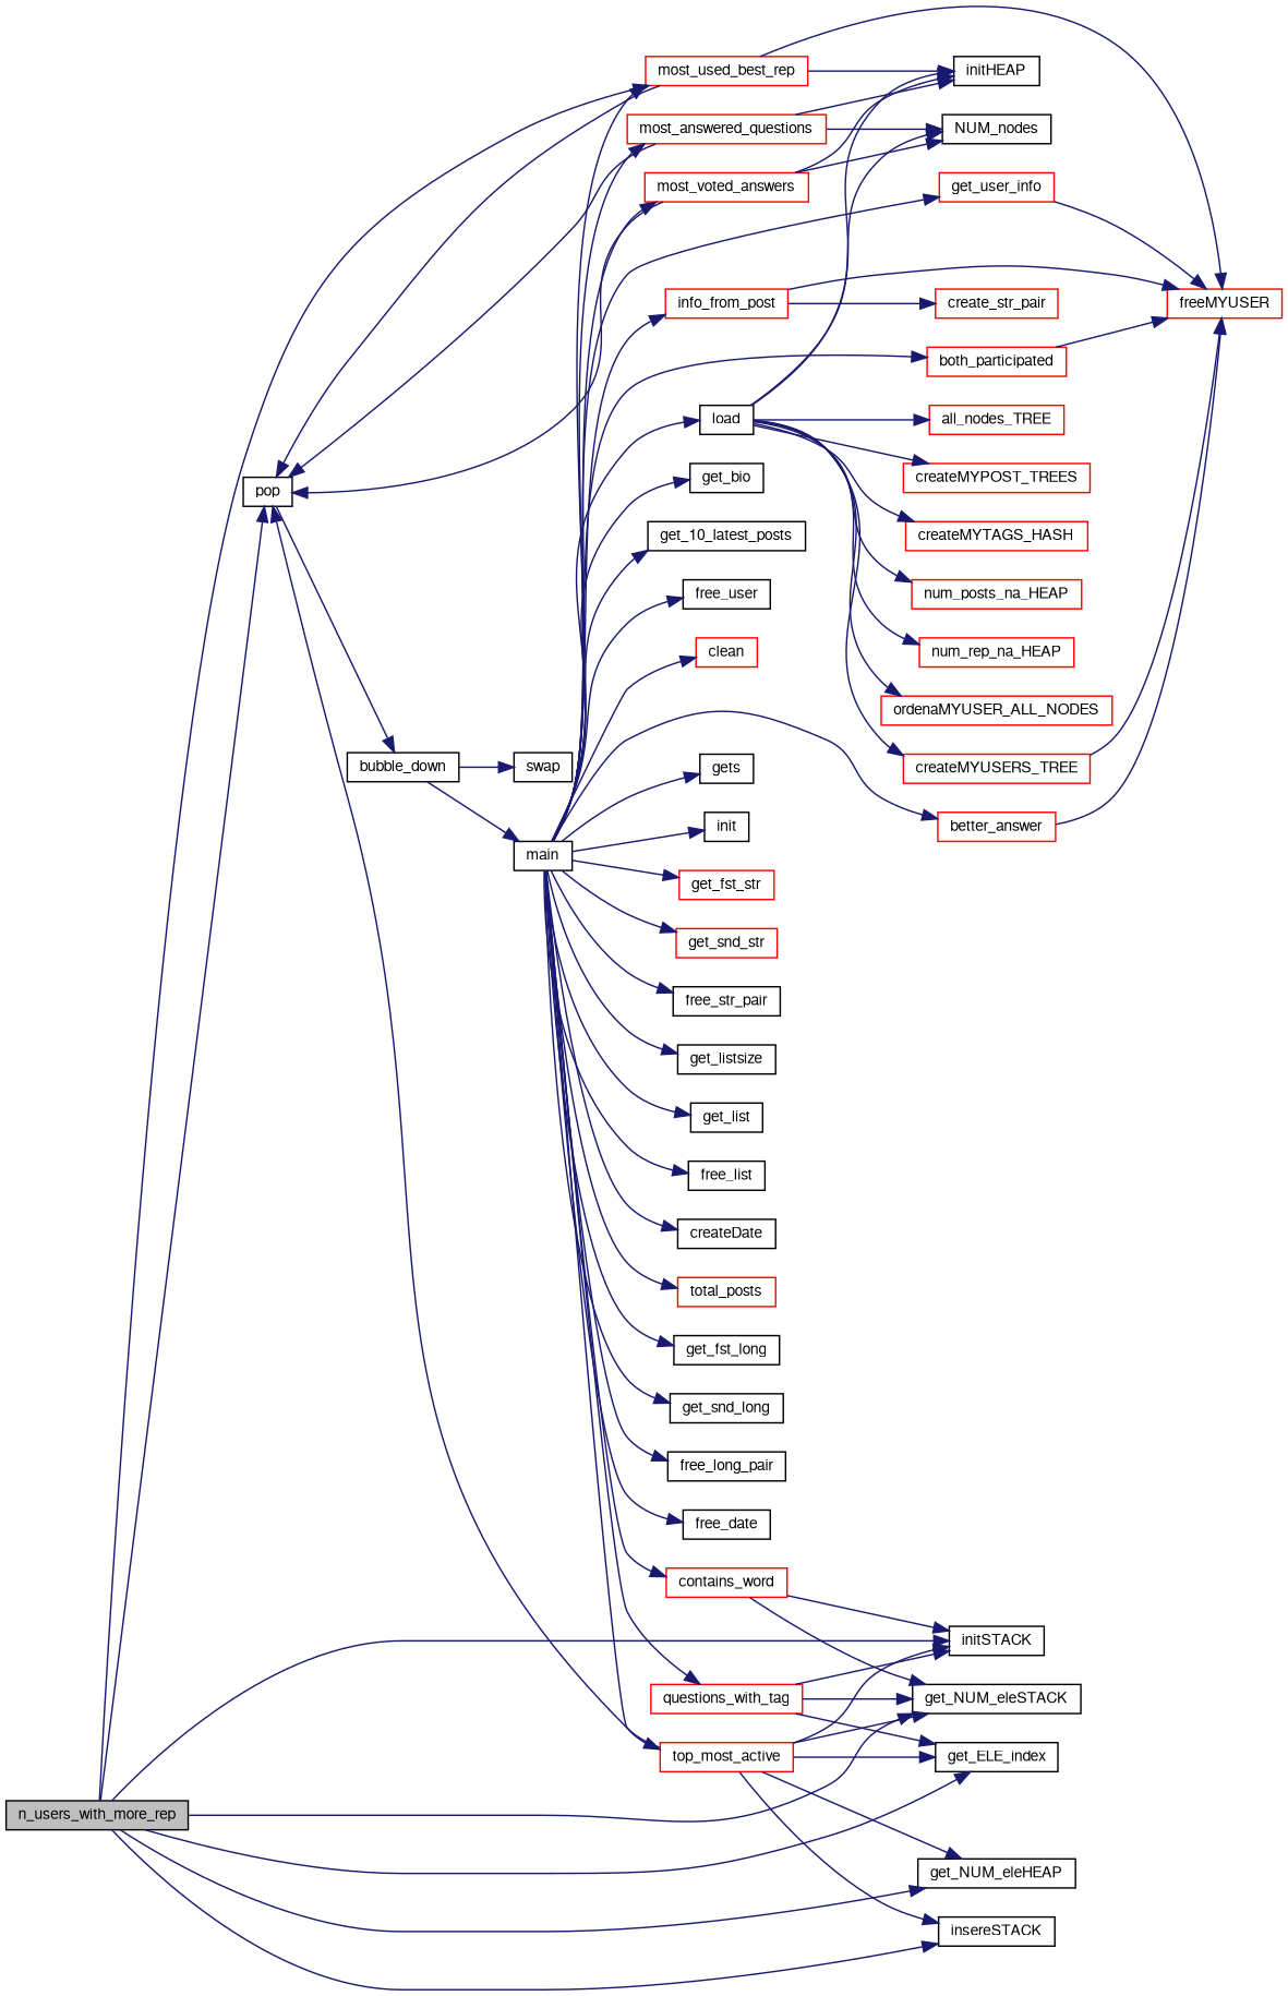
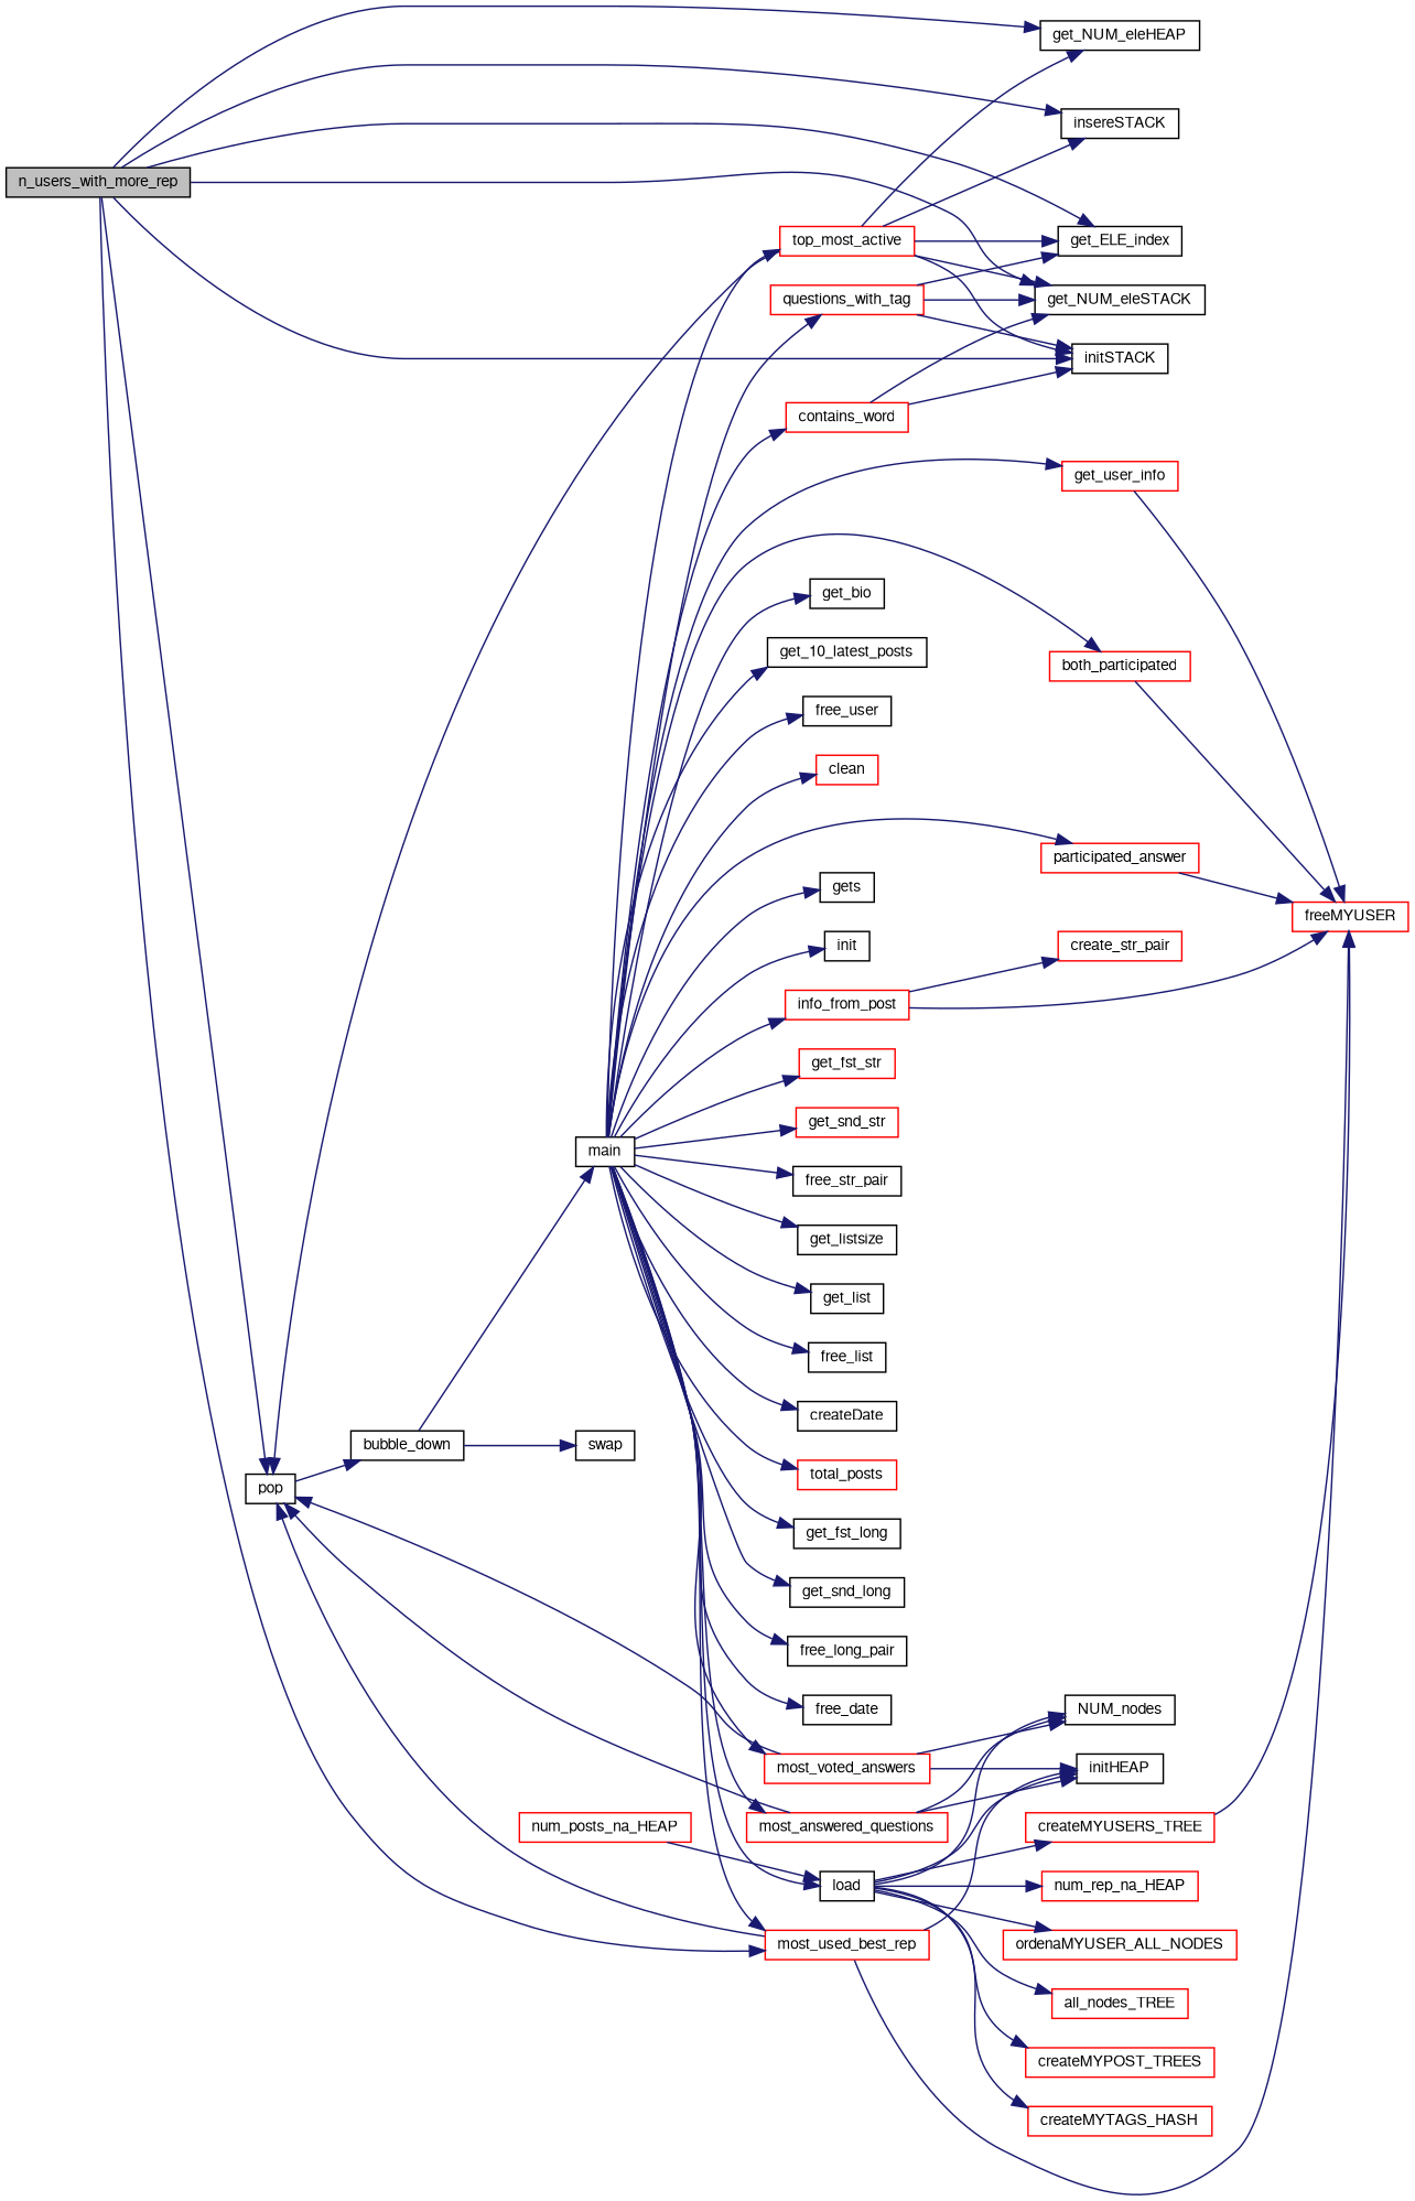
  digraph {
    rankdir=LR
    node [color=black fillcolor=white fontname=FreeSans fontsize=10 shape=record style=filled]
    edge [color=midnightblue fontname=FreeSans fontsize=10 labelfontname=FreeSans labelfontsize=10 style=solid]
    n1 [fillcolor=grey75 fontcolor=black height=0.2 label=n_users_with_more_rep width=0.4]
    n2 [height=0.2 label=get_ELE_index width=0.4]
    n3 [height=0.2 label=get_NUM_eleHEAP width=0.4]
    n4 [height=0.2 label=get_NUM_eleSTACK width=0.4]
    n5 [height=0.2 label=initSTACK width=0.4]
    n6 [height=0.2 label=insereSTACK width=0.4]
    n7 [height=0.2 label=pop width=0.4]
    n8 [color=red height=0.2 label=most_used_best_rep width=0.4]
    n9 [height=0.2 label=bubble_down width=0.4]
    n10 [height=0.2 label=main width=0.4]
    n11 [height=0.2 label=swap width=0.4]
    n12 [height=0.2 label=gets width=0.4]
    n13 [height=0.2 label=init width=0.4]
    n14 [height=0.2 label=load width=0.4]
    n15 [color=red height=0.2 label=info_from_post width=0.4]
    n16 [color=red height=0.2 label=get_fst_str width=0.4]
    n17 [color=red height=0.2 label=get_snd_str width=0.4]
    n18 [height=0.2 label=free_str_pair width=0.4]
    n19 [color=red height=0.2 label=top_most_active width=0.4]
    n20 [height=0.2 label=get_listsize width=0.4]
    n21 [height=0.2 label=get_list width=0.4]
    n22 [height=0.2 label=free_list width=0.4]
    n23 [height=0.2 label=createDate width=0.4]
    n24 [color=red height=0.2 label=total_posts width=0.4]
    n25 [height=0.2 label=get_fst_long width=0.4]
    n26 [height=0.2 label=get_snd_long width=0.4]
    n27 [height=0.2 label=free_long_pair width=0.4]
    n28 [height=0.2 label=free_date width=0.4]
    n29 [color=red height=0.2 label=questions_with_tag width=0.4]
    n30 [color=red height=0.2 label=get_user_info width=0.4]
    n31 [height=0.2 label=get_bio width=0.4]
    n32 [height=0.2 label=get_10_latest_posts width=0.4]
    n33 [height=0.2 label=free_user width=0.4]
    n34 [color=red height=0.2 label=most_voted_answers width=0.4]
    n35 [color=red height=0.2 label=most_answered_questions width=0.4]
    n36 [color=red height=0.2 label=contains_word width=0.4]
    n37 [color=red height=0.2 label=both_participated width=0.4]
-   n38 [color=red height=0.2 label=better_answer width=0.4]
+   n38 [color=red height=0.2 label=participated_answer width=0.4]
    n39 [color=red height=0.2 label=clean width=0.4]
    n40 [color=red height=0.2 label=all_nodes_TREE width=0.4]
    n41 [color=red height=0.2 label=createMYPOST_TREES width=0.4]
    n42 [color=red height=0.2 label=createMYTAGS_HASH width=0.4]
    n43 [color=red height=0.2 label=createMYUSERS_TREE width=0.4]
    n44 [height=0.2 label=initHEAP width=0.4]
    n45 [height=0.2 label=NUM_nodes width=0.4]
    n46 [color=red height=0.2 label=num_posts_na_HEAP width=0.4]
    n47 [color=red height=0.2 label=num_rep_na_HEAP width=0.4]
    n48 [color=red height=0.2 label=ordenaMYUSER_ALL_NODES width=0.4]
    n49 [color=red height=0.2 label=freeMYUSER width=0.4]
    n50 [color=red height=0.2 label=create_str_pair width=0.4]
    n1 -> n2
    n1 -> n3
    n1 -> n4
    n1 -> n5
    n1 -> n6
    n1 -> n7
    n1 -> n8
    n7 -> n9
    n8 -> n7
    n8 -> n44
    n8 -> n49
    n9 -> n10
    n9 -> n11
    n10 -> n8
    n10 -> n12
    n10 -> n13
    n10 -> n14
    n10 -> n15
    n10 -> n16
    n10 -> n17
    n10 -> n18
    n10 -> n19
    n10 -> n20
    n10 -> n21
    n10 -> n22
    n10 -> n23
    n10 -> n24
    n10 -> n25
    n10 -> n26
    n10 -> n27
    n10 -> n28
    n10 -> n29
    n10 -> n30
    n10 -> n31
    n10 -> n32
    n10 -> n33
    n10 -> n34
    n10 -> n35
    n10 -> n36
    n10 -> n37
    n10 -> n38
    n10 -> n39
    n14 -> n40
    n14 -> n41
    n14 -> n42
    n14 -> n43
    n14 -> n44
    n14 -> n45
-   n14 -> n46
+   n46 -> n14
    n14 -> n47
    n14 -> n48
    n15 -> n49
    n15 -> n50
    n19 -> n2
    n19 -> n3
    n19 -> n4
    n19 -> n5
    n19 -> n6
    n19 -> n7
    n29 -> n2
    n29 -> n4
    n29 -> n5
    n30 -> n49
    n34 -> n7
    n34 -> n44
    n34 -> n45
    n35 -> n7
    n35 -> n44
    n35 -> n45
    n36 -> n4
    n36 -> n5
    n37 -> n49
    n38 -> n49
    n43 -> n49
  }
